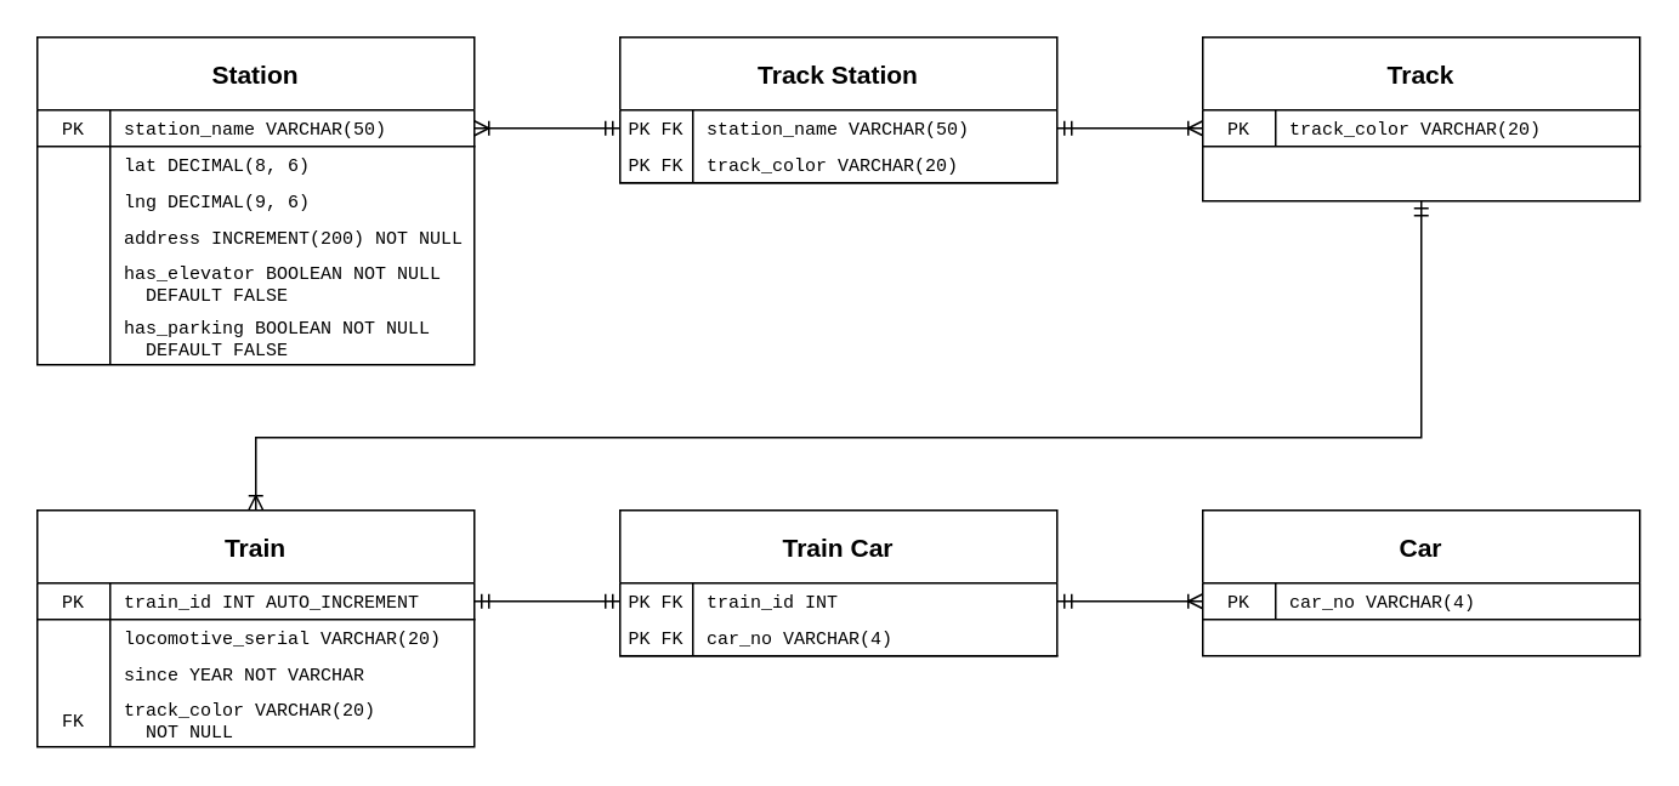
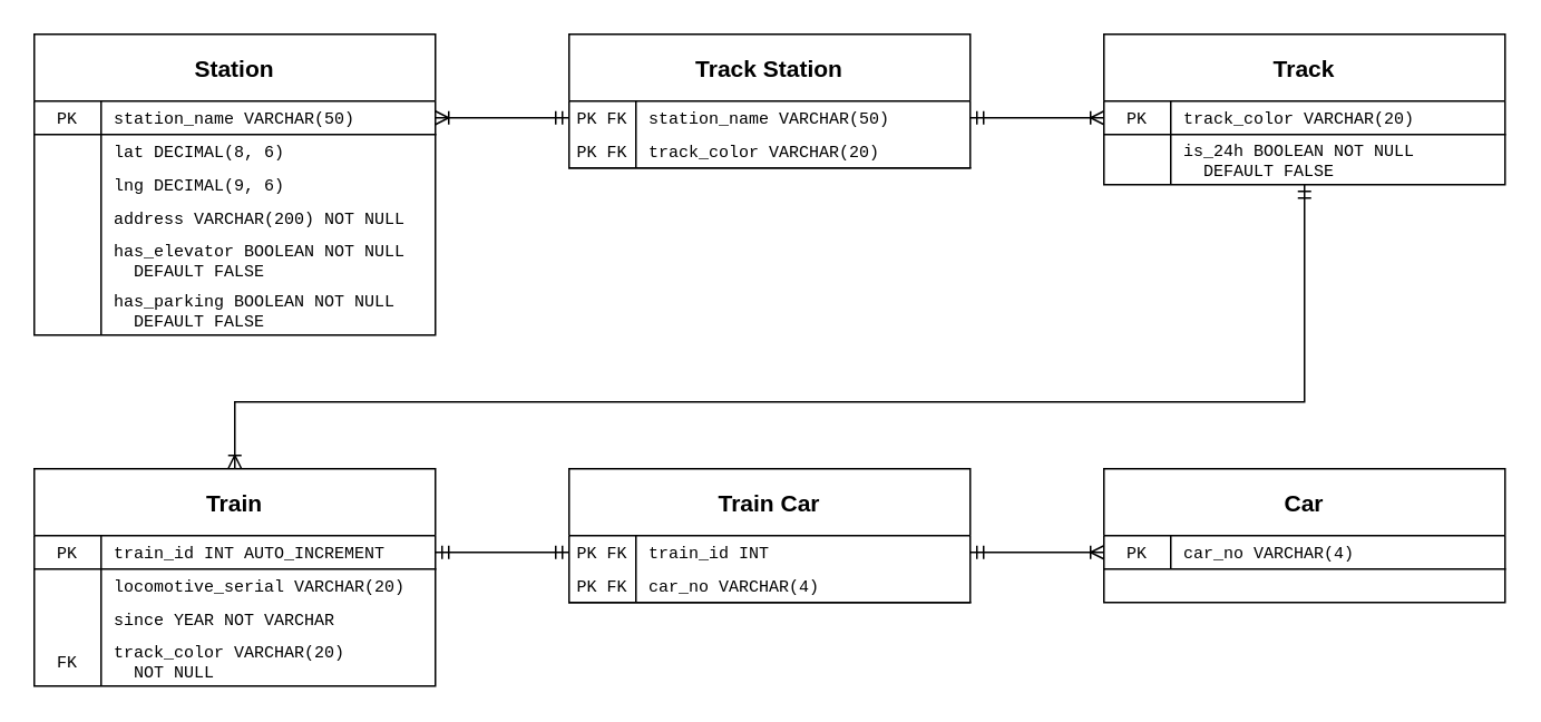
  <mxCell id="0" />
  <mxCell id="1" parent="0" />
  <mxCell id="2" value="Station" style="shape=table;startSize=40;container=1;collapsible=0;childLayout=tableLayout;fixedRows=1;rowLines=0;fontStyle=1;align=center;resizeLast=1;fontSize=14;swimlaneFillColor=none;fontFamily=Helvetica;" parent="1" vertex="1"><mxGeometry x="20" y="20" width="240" height="180" as="geometry"><mxRectangle x="120" y="120" width="80" height="30" as="alternateBounds" /></mxGeometry></mxCell>
  <mxCell id="3" value="" style="shape=partialRectangle;collapsible=0;dropTarget=0;pointerEvents=0;fillColor=none;points=[[0,0.5],[1,0.5]];portConstraint=eastwest;top=0;left=0;right=0;bottom=1;fontSize=10;fontFamily=Courier New;" parent="2" vertex="1"><mxGeometry y="40" width="240" height="20" as="geometry" /></mxCell>
  <mxCell id="4" value="PK" style="shape=partialRectangle;overflow=hidden;connectable=0;fillColor=none;top=0;left=0;bottom=0;right=0;fontStyle=0;fontSize=10;fontFamily=Courier New;" parent="3" vertex="1"><mxGeometry width="40" height="20" as="geometry"><mxRectangle width="40" height="20" as="alternateBounds" /></mxGeometry></mxCell>
  <mxCell id="5" value="station_name VARCHAR(50)" style="shape=partialRectangle;overflow=hidden;connectable=0;fillColor=none;top=0;left=0;bottom=0;right=0;align=left;spacingLeft=6;fontStyle=0;fontSize=10;fontFamily=Courier New;" parent="3" vertex="1"><mxGeometry x="40" width="200" height="20" as="geometry"><mxRectangle width="200" height="20" as="alternateBounds" /></mxGeometry></mxCell>
  <mxCell id="6" value="" style="shape=partialRectangle;collapsible=0;dropTarget=0;pointerEvents=0;fillColor=none;points=[[0,0.5],[1,0.5]];portConstraint=eastwest;top=0;left=0;right=0;bottom=0;fontSize=10;fontFamily=Courier New;" parent="2" vertex="1"><mxGeometry y="60" width="240" height="20" as="geometry" /></mxCell>
  <mxCell id="7" value="" style="shape=partialRectangle;overflow=hidden;connectable=0;fillColor=none;top=0;left=0;bottom=0;right=0;fontSize=10;fontFamily=Courier New;" parent="6" vertex="1"><mxGeometry width="40" height="20" as="geometry"><mxRectangle width="40" height="20" as="alternateBounds" /></mxGeometry></mxCell>
  <mxCell id="8" value="lat DECIMAL(8, 6)" style="shape=partialRectangle;overflow=hidden;connectable=0;fillColor=none;top=0;left=0;bottom=0;right=0;align=left;spacingLeft=6;fontSize=10;fontStyle=0;fontFamily=Courier New;" parent="6" vertex="1"><mxGeometry x="40" width="200" height="20" as="geometry"><mxRectangle width="200" height="20" as="alternateBounds" /></mxGeometry></mxCell>
  <mxCell id="9" value="" style="shape=tableRow;horizontal=0;startSize=0;swimlaneHead=0;swimlaneBody=0;fillColor=none;collapsible=0;dropTarget=0;points=[[0,0.5],[1,0.5]];portConstraint=eastwest;top=0;left=0;right=0;bottom=0;" parent="2" vertex="1"><mxGeometry y="80" width="240" height="20" as="geometry" /></mxCell>
  <mxCell id="10" value="" style="shape=partialRectangle;connectable=0;fillColor=none;top=0;left=0;bottom=0;right=0;editable=1;overflow=hidden;fontSize=10;fontFamily=Courier New;" parent="9" vertex="1"><mxGeometry width="40" height="20" as="geometry"><mxRectangle width="40" height="20" as="alternateBounds" /></mxGeometry></mxCell>
  <mxCell id="11" value="lng DECIMAL(9, 6)" style="shape=partialRectangle;connectable=0;fillColor=none;top=0;left=0;bottom=0;right=0;align=left;spacingLeft=6;overflow=hidden;fontSize=10;fontFamily=Courier New;" parent="9" vertex="1"><mxGeometry x="40" width="200" height="20" as="geometry"><mxRectangle width="200" height="20" as="alternateBounds" /></mxGeometry></mxCell>
  <mxCell id="12" value="" style="shape=tableRow;horizontal=0;startSize=0;swimlaneHead=0;swimlaneBody=0;fillColor=none;collapsible=0;dropTarget=0;points=[[0,0.5],[1,0.5]];portConstraint=eastwest;top=0;left=0;right=0;bottom=0;" parent="2" vertex="1"><mxGeometry y="100" width="240" height="20" as="geometry" /></mxCell>
  <mxCell id="13" value="" style="shape=partialRectangle;connectable=0;fillColor=none;top=0;left=0;bottom=0;right=0;editable=1;overflow=hidden;fontSize=10;fontFamily=Courier New;" parent="12" vertex="1"><mxGeometry width="40" height="20" as="geometry"><mxRectangle width="40" height="20" as="alternateBounds" /></mxGeometry></mxCell>
- <mxCell id="14" value="address INCREMENT(200) NOT NULL" style="shape=partialRectangle;connectable=0;fillColor=none;top=0;left=0;bottom=0;right=0;align=left;spacingLeft=6;overflow=hidden;fontSize=10;fontFamily=Courier New;" parent="12" vertex="1"><mxGeometry x="40" width="200" height="20" as="geometry"><mxRectangle width="200" height="20" as="alternateBounds" /></mxGeometry></mxCell>
+ <mxCell id="14" value="address VARCHAR(200) NOT NULL" style="shape=partialRectangle;connectable=0;fillColor=none;top=0;left=0;bottom=0;right=0;align=left;spacingLeft=6;overflow=hidden;fontSize=10;fontFamily=Courier New;" parent="12" vertex="1"><mxGeometry x="40" width="200" height="20" as="geometry"><mxRectangle width="200" height="20" as="alternateBounds" /></mxGeometry></mxCell>
  <mxCell id="15" value="" style="shape=tableRow;horizontal=0;startSize=0;swimlaneHead=0;swimlaneBody=0;fillColor=none;collapsible=0;dropTarget=0;points=[[0,0.5],[1,0.5]];portConstraint=eastwest;top=0;left=0;right=0;bottom=0;" parent="2" vertex="1"><mxGeometry y="120" width="240" height="30" as="geometry" /></mxCell>
  <mxCell id="16" value="" style="shape=partialRectangle;connectable=0;fillColor=none;top=0;left=0;bottom=0;right=0;editable=1;overflow=hidden;fontSize=10;fontFamily=Courier New;" parent="15" vertex="1"><mxGeometry width="40" height="30" as="geometry"><mxRectangle width="40" height="30" as="alternateBounds" /></mxGeometry></mxCell>
  <mxCell id="17" value="has_elevator BOOLEAN NOT NULL&#10;  DEFAULT FALSE" style="shape=partialRectangle;connectable=0;fillColor=none;top=0;left=0;bottom=0;right=0;align=left;spacingLeft=6;overflow=hidden;fontSize=10;fontFamily=Courier New;" parent="15" vertex="1"><mxGeometry x="40" width="200" height="30" as="geometry"><mxRectangle width="200" height="30" as="alternateBounds" /></mxGeometry></mxCell>
  <mxCell id="18" value="" style="shape=tableRow;horizontal=0;startSize=0;swimlaneHead=0;swimlaneBody=0;fillColor=none;collapsible=0;dropTarget=0;points=[[0,0.5],[1,0.5]];portConstraint=eastwest;top=0;left=0;right=0;bottom=0;" parent="2" vertex="1"><mxGeometry y="150" width="240" height="30" as="geometry" /></mxCell>
  <mxCell id="19" value="" style="shape=partialRectangle;connectable=0;fillColor=none;top=0;left=0;bottom=0;right=0;editable=1;overflow=hidden;fontSize=10;fontFamily=Courier New;" parent="18" vertex="1"><mxGeometry width="40" height="30" as="geometry"><mxRectangle width="40" height="30" as="alternateBounds" /></mxGeometry></mxCell>
  <mxCell id="20" value="has_parking BOOLEAN NOT NULL&#10;  DEFAULT FALSE" style="shape=partialRectangle;connectable=0;fillColor=none;top=0;left=0;bottom=0;right=0;align=left;spacingLeft=6;overflow=hidden;fontSize=10;fontFamily=Courier New;" parent="18" vertex="1"><mxGeometry x="40" width="200" height="30" as="geometry"><mxRectangle width="200" height="30" as="alternateBounds" /></mxGeometry></mxCell>
  <mxCell id="21" value="Track" style="shape=table;startSize=40;container=1;collapsible=0;childLayout=tableLayout;fixedRows=1;rowLines=0;fontStyle=1;align=center;resizeLast=1;fontSize=14;swimlaneFillColor=none;fontFamily=Helvetica;" parent="1" vertex="1"><mxGeometry x="660" y="20" width="240" height="90" as="geometry"><mxRectangle x="120" y="120" width="80" height="30" as="alternateBounds" /></mxGeometry></mxCell>
  <mxCell id="22" value="" style="shape=partialRectangle;collapsible=0;dropTarget=0;pointerEvents=0;fillColor=none;points=[[0,0.5],[1,0.5]];portConstraint=eastwest;top=0;left=0;right=0;bottom=1;fontSize=10;fontFamily=Courier New;" parent="21" vertex="1"><mxGeometry y="40" width="240" height="20" as="geometry" /></mxCell>
  <mxCell id="23" value="PK" style="shape=partialRectangle;overflow=hidden;connectable=0;fillColor=none;top=0;left=0;bottom=0;right=0;fontStyle=0;fontSize=10;fontFamily=Courier New;" parent="22" vertex="1"><mxGeometry width="40" height="20" as="geometry"><mxRectangle width="40" height="20" as="alternateBounds" /></mxGeometry></mxCell>
  <mxCell id="24" value="track_color VARCHAR(20)" style="shape=partialRectangle;overflow=hidden;connectable=0;fillColor=none;top=0;left=0;bottom=0;right=0;align=left;spacingLeft=6;fontStyle=0;fontSize=10;fontFamily=Courier New;" parent="22" vertex="1"><mxGeometry x="40" width="200" height="20" as="geometry"><mxRectangle width="200" height="20" as="alternateBounds" /></mxGeometry></mxCell>
  <mxCell id="25" value="" style="shape=partialRectangle;collapsible=0;dropTarget=0;pointerEvents=0;fillColor=none;points=[[0,0.5],[1,0.5]];portConstraint=eastwest;top=0;left=0;right=0;bottom=0;fontSize=10;fontFamily=Courier New;" parent="21" vertex="1"><mxGeometry y="60" width="240" height="30" as="geometry" /></mxCell>
  <mxCell id="26" value="" style="shape=partialRectangle;overflow=hidden;connectable=0;fillColor=none;top=0;left=0;bottom=0;right=0;fontSize=10;fontFamily=Courier New;" parent="25" vertex="1"><mxGeometry width="40" height="30" as="geometry"><mxRectangle width="40" height="30" as="alternateBounds" /></mxGeometry></mxCell>
+ <mxCell id="27" value="is_24h BOOLEAN NOT NULL&#10;  DEFAULT FALSE" style="shape=partialRectangle;overflow=hidden;connectable=0;fillColor=none;top=0;left=0;bottom=0;right=0;align=left;spacingLeft=6;fontSize=10;fontStyle=0;fontFamily=Courier New;" parent="25" vertex="1"><mxGeometry x="40" width="200" height="30" as="geometry"><mxRectangle width="200" height="30" as="alternateBounds" /></mxGeometry></mxCell>
  <mxCell id="28" value="Track Station" style="shape=table;startSize=40;container=1;collapsible=0;childLayout=tableLayout;fixedRows=1;rowLines=0;fontStyle=1;align=center;resizeLast=1;fontSize=14;swimlaneFillColor=none;fontFamily=Helvetica;" parent="1" vertex="1"><mxGeometry x="340" y="20" width="240" height="80" as="geometry"><mxRectangle x="120" y="120" width="80" height="30" as="alternateBounds" /></mxGeometry></mxCell>
  <mxCell id="29" value="" style="shape=tableRow;horizontal=0;startSize=0;swimlaneHead=0;swimlaneBody=0;fillColor=none;collapsible=0;dropTarget=0;points=[[0,0.5],[1,0.5]];portConstraint=eastwest;top=0;left=0;right=0;bottom=0;" parent="28" vertex="1"><mxGeometry y="40" width="240" height="20" as="geometry" /></mxCell>
  <mxCell id="30" value="PK FK" style="shape=partialRectangle;connectable=0;fillColor=none;top=0;left=0;bottom=0;right=0;editable=1;overflow=hidden;fontSize=10;fontFamily=Courier New;" parent="29" vertex="1"><mxGeometry width="40" height="20" as="geometry"><mxRectangle width="40" height="20" as="alternateBounds" /></mxGeometry></mxCell>
  <mxCell id="31" value="station_name VARCHAR(50)" style="shape=partialRectangle;connectable=0;fillColor=none;top=0;left=0;bottom=0;right=0;align=left;spacingLeft=6;overflow=hidden;fontSize=10;fontFamily=Courier New;" parent="29" vertex="1"><mxGeometry x="40" width="200" height="20" as="geometry"><mxRectangle width="200" height="20" as="alternateBounds" /></mxGeometry></mxCell>
  <mxCell id="32" value="" style="shape=partialRectangle;collapsible=0;dropTarget=0;pointerEvents=0;fillColor=none;points=[[0,0.5],[1,0.5]];portConstraint=eastwest;top=0;left=0;right=0;bottom=1;fontSize=10;fontFamily=Courier New;" parent="28" vertex="1"><mxGeometry y="60" width="240" height="20" as="geometry" /></mxCell>
  <mxCell id="33" value="PK FK" style="shape=partialRectangle;overflow=hidden;connectable=0;fillColor=none;top=0;left=0;bottom=0;right=0;fontStyle=0;fontSize=10;fontFamily=Courier New;" parent="32" vertex="1"><mxGeometry width="40" height="20" as="geometry"><mxRectangle width="40" height="20" as="alternateBounds" /></mxGeometry></mxCell>
  <mxCell id="34" value="track_color VARCHAR(20)" style="shape=partialRectangle;overflow=hidden;connectable=0;fillColor=none;top=0;left=0;bottom=0;right=0;align=left;spacingLeft=6;fontStyle=0;fontSize=10;fontFamily=Courier New;" parent="32" vertex="1"><mxGeometry x="40" width="200" height="20" as="geometry"><mxRectangle width="200" height="20" as="alternateBounds" /></mxGeometry></mxCell>
  <mxCell id="35" value="" style="edgeStyle=orthogonalEdgeStyle;fontSize=12;html=1;endArrow=ERoneToMany;startArrow=ERmandOne;rounded=0;exitX=1;exitY=0.5;exitDx=0;exitDy=0;entryX=0;entryY=0.5;entryDx=0;entryDy=0;" parent="1" source="29" target="22" edge="1"><mxGeometry width="100" height="100" relative="1" as="geometry"><mxPoint x="730" y="230" as="sourcePoint" /><mxPoint x="730" y="170" as="targetPoint" /><Array as="points" /></mxGeometry></mxCell>
  <mxCell id="36" value="" style="edgeStyle=orthogonalEdgeStyle;fontSize=12;html=1;endArrow=ERoneToMany;startArrow=ERmandOne;rounded=0;exitX=0;exitY=0.5;exitDx=0;exitDy=0;entryX=1;entryY=0.5;entryDx=0;entryDy=0;" parent="1" source="29" target="3" edge="1"><mxGeometry width="100" height="100" relative="1" as="geometry"><mxPoint x="430" y="200" as="sourcePoint" /><mxPoint x="139.04" y="220" as="targetPoint" /><Array as="points" /></mxGeometry></mxCell>
  <mxCell id="37" value="Car" style="shape=table;startSize=40;container=1;collapsible=0;childLayout=tableLayout;fixedRows=1;rowLines=0;fontStyle=1;align=center;resizeLast=1;fontSize=14;swimlaneFillColor=none;fontFamily=Helvetica;" parent="1" vertex="1"><mxGeometry x="660" y="280" width="240" height="80" as="geometry"><mxRectangle x="120" y="120" width="80" height="30" as="alternateBounds" /></mxGeometry></mxCell>
  <mxCell id="38" value="" style="shape=partialRectangle;collapsible=0;dropTarget=0;pointerEvents=0;fillColor=none;points=[[0,0.5],[1,0.5]];portConstraint=eastwest;top=0;left=0;right=0;bottom=1;fontSize=10;fontFamily=Courier New;" parent="37" vertex="1"><mxGeometry y="40" width="240" height="20" as="geometry" /></mxCell>
  <mxCell id="39" value="PK" style="shape=partialRectangle;overflow=hidden;connectable=0;fillColor=none;top=0;left=0;bottom=0;right=0;fontStyle=0;fontSize=10;fontFamily=Courier New;" parent="38" vertex="1"><mxGeometry width="40" height="20" as="geometry"><mxRectangle width="40" height="20" as="alternateBounds" /></mxGeometry></mxCell>
  <mxCell id="40" value="car_no VARCHAR(4)" style="shape=partialRectangle;overflow=hidden;connectable=0;fillColor=none;top=0;left=0;bottom=0;right=0;align=left;spacingLeft=6;fontStyle=0;fontSize=10;fontFamily=Courier New;" parent="38" vertex="1"><mxGeometry x="40" width="200" height="20" as="geometry"><mxRectangle width="200" height="20" as="alternateBounds" /></mxGeometry></mxCell>
  <mxCell id="41" value="" style="shape=partialRectangle;collapsible=0;dropTarget=0;pointerEvents=0;fillColor=none;points=[[0,0.5],[1,0.5]];portConstraint=eastwest;top=0;left=0;right=0;bottom=0;fontSize=10;fontFamily=Courier New;" parent="37" vertex="1"><mxGeometry y="60" width="240" height="20" as="geometry" /></mxCell>
  <mxCell id="42" value="" style="shape=partialRectangle;overflow=hidden;connectable=0;fillColor=none;top=0;left=0;bottom=0;right=0;fontSize=10;fontFamily=Courier New;" parent="41" vertex="1"><mxGeometry width="40" height="20" as="geometry"><mxRectangle width="40" height="20" as="alternateBounds" /></mxGeometry></mxCell>
  <mxCell id="43" value="Train Car" style="shape=table;startSize=40;container=1;collapsible=0;childLayout=tableLayout;fixedRows=1;rowLines=0;fontStyle=1;align=center;resizeLast=1;fontSize=14;swimlaneFillColor=none;fontFamily=Helvetica;" parent="1" vertex="1"><mxGeometry x="340" y="280" width="240" height="80" as="geometry"><mxRectangle x="120" y="120" width="80" height="30" as="alternateBounds" /></mxGeometry></mxCell>
  <mxCell id="44" value="" style="shape=tableRow;horizontal=0;startSize=0;swimlaneHead=0;swimlaneBody=0;fillColor=none;collapsible=0;dropTarget=0;points=[[0,0.5],[1,0.5]];portConstraint=eastwest;top=0;left=0;right=0;bottom=0;" parent="43" vertex="1"><mxGeometry y="40" width="240" height="20" as="geometry" /></mxCell>
  <mxCell id="45" value="PK FK" style="shape=partialRectangle;connectable=0;fillColor=none;top=0;left=0;bottom=0;right=0;editable=1;overflow=hidden;fontSize=10;fontFamily=Courier New;" parent="44" vertex="1"><mxGeometry width="40" height="20" as="geometry"><mxRectangle width="40" height="20" as="alternateBounds" /></mxGeometry></mxCell>
  <mxCell id="46" value="train_id INT" style="shape=partialRectangle;connectable=0;fillColor=none;top=0;left=0;bottom=0;right=0;align=left;spacingLeft=6;overflow=hidden;fontSize=10;fontFamily=Courier New;" parent="44" vertex="1"><mxGeometry x="40" width="200" height="20" as="geometry"><mxRectangle width="200" height="20" as="alternateBounds" /></mxGeometry></mxCell>
  <mxCell id="47" value="" style="shape=partialRectangle;collapsible=0;dropTarget=0;pointerEvents=0;fillColor=none;points=[[0,0.5],[1,0.5]];portConstraint=eastwest;top=0;left=0;right=0;bottom=1;fontSize=10;fontFamily=Courier New;" parent="43" vertex="1"><mxGeometry y="60" width="240" height="20" as="geometry" /></mxCell>
  <mxCell id="48" value="PK FK" style="shape=partialRectangle;overflow=hidden;connectable=0;fillColor=none;top=0;left=0;bottom=0;right=0;fontStyle=0;fontSize=10;fontFamily=Courier New;" parent="47" vertex="1"><mxGeometry width="40" height="20" as="geometry"><mxRectangle width="40" height="20" as="alternateBounds" /></mxGeometry></mxCell>
  <mxCell id="49" value="car_no VARCHAR(4)" style="shape=partialRectangle;overflow=hidden;connectable=0;fillColor=none;top=0;left=0;bottom=0;right=0;align=left;spacingLeft=6;fontStyle=0;fontSize=10;fontFamily=Courier New;" parent="47" vertex="1"><mxGeometry x="40" width="200" height="20" as="geometry"><mxRectangle width="200" height="20" as="alternateBounds" /></mxGeometry></mxCell>
  <mxCell id="50" value="" style="edgeStyle=orthogonalEdgeStyle;fontSize=12;html=1;endArrow=ERoneToMany;startArrow=ERmandOne;rounded=0;exitX=1;exitY=0.5;exitDx=0;exitDy=0;entryX=0;entryY=0.5;entryDx=0;entryDy=0;" parent="1" source="44" target="38" edge="1"><mxGeometry width="100" height="100" relative="1" as="geometry"><mxPoint x="730" y="560" as="sourcePoint" /><mxPoint x="730" y="500" as="targetPoint" /><Array as="points" /></mxGeometry></mxCell>
  <mxCell id="51" value="" style="edgeStyle=orthogonalEdgeStyle;fontSize=12;html=1;endArrow=ERmandOne;startArrow=ERmandOne;rounded=0;entryX=0;entryY=0.5;entryDx=0;entryDy=0;exitX=1;exitY=0.5;exitDx=0;exitDy=0;" parent="1" source="54" target="44" edge="1"><mxGeometry width="100" height="100" relative="1" as="geometry"><mxPoint x="280" y="330" as="sourcePoint" /><mxPoint x="630" y="600" as="targetPoint" /></mxGeometry></mxCell>
  <mxCell id="52" value="" style="edgeStyle=orthogonalEdgeStyle;fontSize=12;html=1;endArrow=ERoneToMany;startArrow=ERmandOne;rounded=0;exitX=0.5;exitY=1.002;exitDx=0;exitDy=0;exitPerimeter=0;entryX=0.5;entryY=0;entryDx=0;entryDy=0;" parent="1" source="25" target="53" edge="1"><mxGeometry width="100" height="100" relative="1" as="geometry"><mxPoint x="780" y="130" as="sourcePoint" /><mxPoint x="140" y="270" as="targetPoint" /><Array as="points"><mxPoint x="780" y="240" /><mxPoint x="140" y="240" /></Array></mxGeometry></mxCell>
  <mxCell id="53" value="Train" style="shape=table;startSize=40;container=1;collapsible=0;childLayout=tableLayout;fixedRows=1;rowLines=0;fontStyle=1;align=center;resizeLast=1;fontSize=14;swimlaneFillColor=none;fontFamily=Helvetica;" parent="1" vertex="1"><mxGeometry x="20" y="280" width="240" height="130" as="geometry"><mxRectangle x="120" y="120" width="80" height="30" as="alternateBounds" /></mxGeometry></mxCell>
  <mxCell id="54" value="" style="shape=partialRectangle;collapsible=0;dropTarget=0;pointerEvents=0;fillColor=none;points=[[0,0.5],[1,0.5]];portConstraint=eastwest;top=0;left=0;right=0;bottom=1;fontSize=10;fontFamily=Courier New;" parent="53" vertex="1"><mxGeometry y="40" width="240" height="20" as="geometry" /></mxCell>
  <mxCell id="55" value="PK" style="shape=partialRectangle;overflow=hidden;connectable=0;fillColor=none;top=0;left=0;bottom=0;right=0;fontStyle=0;fontSize=10;fontFamily=Courier New;" parent="54" vertex="1"><mxGeometry width="40" height="20" as="geometry"><mxRectangle width="40" height="20" as="alternateBounds" /></mxGeometry></mxCell>
  <mxCell id="56" value="train_id INT AUTO_INCREMENT" style="shape=partialRectangle;overflow=hidden;connectable=0;fillColor=none;top=0;left=0;bottom=0;right=0;align=left;spacingLeft=6;fontStyle=0;fontSize=10;fontFamily=Courier New;" parent="54" vertex="1"><mxGeometry x="40" width="200" height="20" as="geometry"><mxRectangle width="200" height="20" as="alternateBounds" /></mxGeometry></mxCell>
  <mxCell id="57" value="" style="shape=partialRectangle;collapsible=0;dropTarget=0;pointerEvents=0;fillColor=none;points=[[0,0.5],[1,0.5]];portConstraint=eastwest;top=0;left=0;right=0;bottom=0;fontSize=10;fontFamily=Courier New;" parent="53" vertex="1"><mxGeometry y="60" width="240" height="20" as="geometry" /></mxCell>
  <mxCell id="58" value="" style="shape=partialRectangle;overflow=hidden;connectable=0;fillColor=none;top=0;left=0;bottom=0;right=0;fontSize=10;fontFamily=Courier New;" parent="57" vertex="1"><mxGeometry width="40" height="20" as="geometry"><mxRectangle width="40" height="20" as="alternateBounds" /></mxGeometry></mxCell>
  <mxCell id="59" value="locomotive_serial VARCHAR(20)" style="shape=partialRectangle;overflow=hidden;connectable=0;fillColor=none;top=0;left=0;bottom=0;right=0;align=left;spacingLeft=6;fontSize=10;fontStyle=0;fontFamily=Courier New;" parent="57" vertex="1"><mxGeometry x="40" width="200" height="20" as="geometry"><mxRectangle width="200" height="20" as="alternateBounds" /></mxGeometry></mxCell>
  <mxCell id="60" value="" style="shape=tableRow;horizontal=0;startSize=0;swimlaneHead=0;swimlaneBody=0;fillColor=none;collapsible=0;dropTarget=0;points=[[0,0.5],[1,0.5]];portConstraint=eastwest;top=0;left=0;right=0;bottom=0;" parent="53" vertex="1"><mxGeometry y="80" width="240" height="20" as="geometry" /></mxCell>
  <mxCell id="61" value="" style="shape=partialRectangle;connectable=0;fillColor=none;top=0;left=0;bottom=0;right=0;editable=1;overflow=hidden;fontSize=10;fontFamily=Courier New;" parent="60" vertex="1"><mxGeometry width="40" height="20" as="geometry"><mxRectangle width="40" height="20" as="alternateBounds" /></mxGeometry></mxCell>
  <mxCell id="62" value="since YEAR NOT VARCHAR" style="shape=partialRectangle;connectable=0;fillColor=none;top=0;left=0;bottom=0;right=0;align=left;spacingLeft=6;overflow=hidden;fontSize=10;fontFamily=Courier New;" parent="60" vertex="1"><mxGeometry x="40" width="200" height="20" as="geometry"><mxRectangle width="200" height="20" as="alternateBounds" /></mxGeometry></mxCell>
  <mxCell id="63" value="" style="shape=tableRow;horizontal=0;startSize=0;swimlaneHead=0;swimlaneBody=0;fillColor=none;collapsible=0;dropTarget=0;points=[[0,0.5],[1,0.5]];portConstraint=eastwest;top=0;left=0;right=0;bottom=0;" parent="53" vertex="1"><mxGeometry y="100" width="240" height="30" as="geometry" /></mxCell>
  <mxCell id="64" value="FK" style="shape=partialRectangle;connectable=0;fillColor=none;top=0;left=0;bottom=0;right=0;editable=1;overflow=hidden;fontSize=10;fontFamily=Courier New;" parent="63" vertex="1"><mxGeometry width="40" height="30" as="geometry"><mxRectangle width="40" height="30" as="alternateBounds" /></mxGeometry></mxCell>
  <mxCell id="65" value="track_color VARCHAR(20)&#10;  NOT NULL" style="shape=partialRectangle;connectable=0;fillColor=none;top=0;left=0;bottom=0;right=0;align=left;spacingLeft=6;overflow=hidden;fontSize=10;fontFamily=Courier New;" parent="63" vertex="1"><mxGeometry x="40" width="200" height="30" as="geometry"><mxRectangle width="200" height="30" as="alternateBounds" /></mxGeometry></mxCell>
